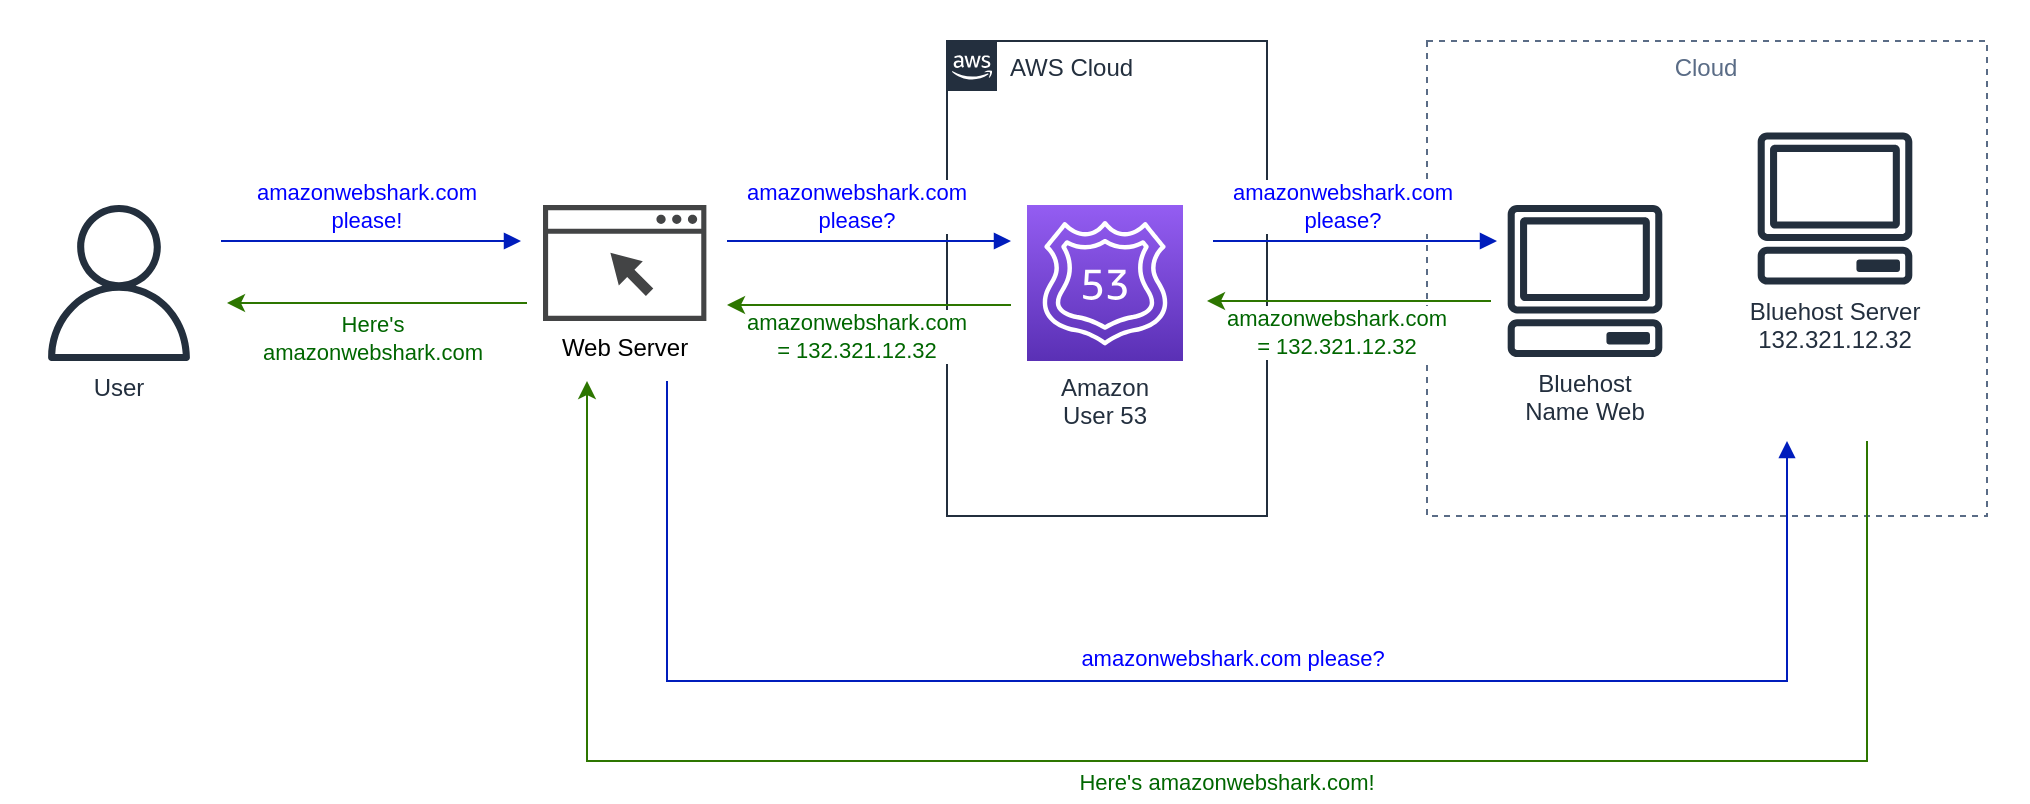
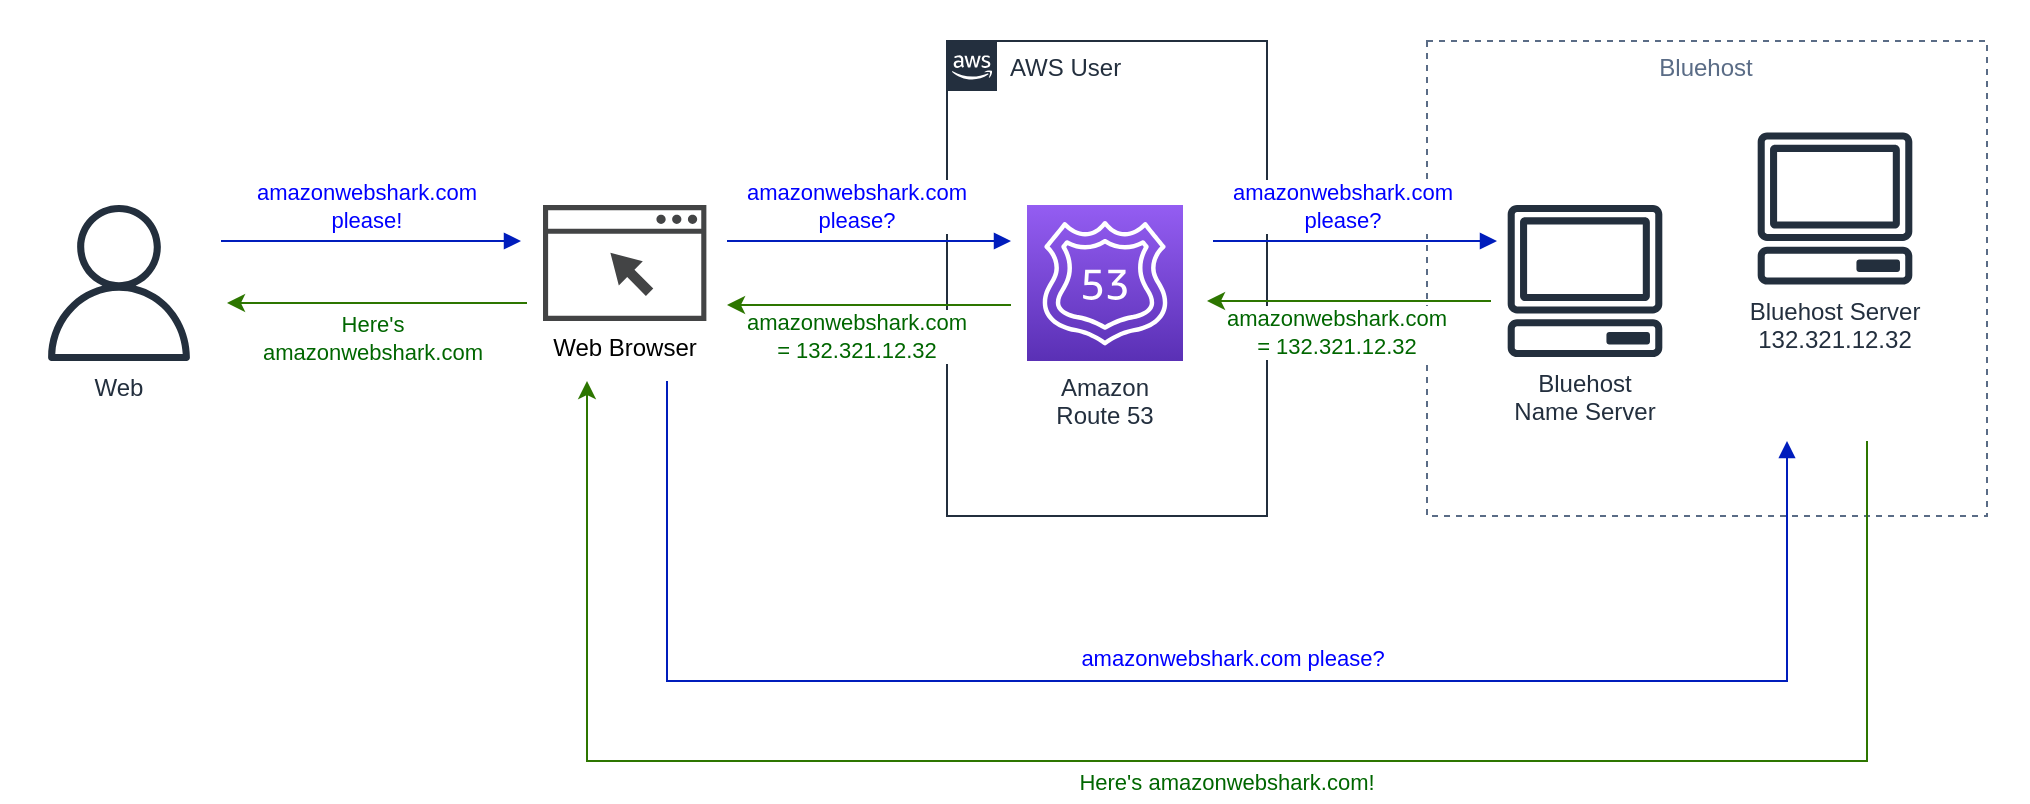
  <mxCell id="0" />
  <mxCell id="1" parent="0" />
- <mxCell id="2" value="Cloud" style="fillColor=none;strokeColor=#5A6C86;dashed=1;verticalAlign=top;fontStyle=0;fontColor=#5A6C86;" vertex="1" parent="1"><mxGeometry x="713" y="20" width="280" height="237.5" as="geometry" /></mxCell>
- <mxCell id="3" value="User" style="sketch=0;outlineConnect=0;fontColor=#232F3E;gradientColor=none;fillColor=#232F3D;strokeColor=none;dashed=0;verticalLabelPosition=bottom;verticalAlign=top;align=center;html=1;fontSize=12;fontStyle=0;aspect=fixed;pointerEvents=1;shape=mxgraph.aws4.user;" vertex="1" parent="1"><mxGeometry x="20" y="102" width="78" height="78" as="geometry" /></mxCell>
- <mxCell id="4" value="AWS Cloud" style="points=[[0,0],[0.25,0],[0.5,0],[0.75,0],[1,0],[1,0.25],[1,0.5],[1,0.75],[1,1],[0.75,1],[0.5,1],[0.25,1],[0,1],[0,0.75],[0,0.5],[0,0.25]];outlineConnect=0;gradientColor=none;html=1;whiteSpace=wrap;fontSize=12;fontStyle=0;container=1;pointerEvents=0;collapsible=0;recursiveResize=0;shape=mxgraph.aws4.group;grIcon=mxgraph.aws4.group_aws_cloud_alt;strokeColor=#232F3E;fillColor=none;verticalAlign=top;align=left;spacingLeft=30;fontColor=#232F3E;dashed=0;" vertex="1" parent="1"><mxGeometry x="473" y="20" width="160" height="237.5" as="geometry" /></mxCell>
- <mxCell id="5" value="Bluehost&lt;br&gt;Name Web" style="sketch=0;outlineConnect=0;fontColor=#232F3E;gradientColor=none;fillColor=#232F3D;strokeColor=none;dashed=0;verticalLabelPosition=bottom;verticalAlign=top;align=center;html=1;fontSize=12;fontStyle=0;aspect=fixed;pointerEvents=1;shape=mxgraph.aws4.client;" vertex="1" parent="1"><mxGeometry x="753" y="102" width="78" height="76" as="geometry" /></mxCell>
- <mxCell id="6" value="Web Server" style="sketch=0;pointerEvents=1;shadow=0;dashed=0;html=1;strokeColor=none;fillColor=#434445;aspect=fixed;labelPosition=center;verticalLabelPosition=bottom;verticalAlign=top;align=center;outlineConnect=0;shape=mxgraph.vvd.web_browser;" vertex="1" parent="1"><mxGeometry x="271" y="102" width="81.69" height="58" as="geometry" /></mxCell>
+ <mxCell id="2" value="Bluehost" style="fillColor=none;strokeColor=#5A6C86;dashed=1;verticalAlign=top;fontStyle=0;fontColor=#5A6C86;" vertex="1" parent="1"><mxGeometry x="713" y="20" width="280" height="237.5" as="geometry" /></mxCell>
+ <mxCell id="3" value="Web" style="sketch=0;outlineConnect=0;fontColor=#232F3E;gradientColor=none;fillColor=#232F3D;strokeColor=none;dashed=0;verticalLabelPosition=bottom;verticalAlign=top;align=center;html=1;fontSize=12;fontStyle=0;aspect=fixed;pointerEvents=1;shape=mxgraph.aws4.user;" vertex="1" parent="1"><mxGeometry x="20" y="102" width="78" height="78" as="geometry" /></mxCell>
+ <mxCell id="4" value="AWS User" style="points=[[0,0],[0.25,0],[0.5,0],[0.75,0],[1,0],[1,0.25],[1,0.5],[1,0.75],[1,1],[0.75,1],[0.5,1],[0.25,1],[0,1],[0,0.75],[0,0.5],[0,0.25]];outlineConnect=0;gradientColor=none;html=1;whiteSpace=wrap;fontSize=12;fontStyle=0;container=1;pointerEvents=0;collapsible=0;recursiveResize=0;shape=mxgraph.aws4.group;grIcon=mxgraph.aws4.group_aws_cloud_alt;strokeColor=#232F3E;fillColor=none;verticalAlign=top;align=left;spacingLeft=30;fontColor=#232F3E;dashed=0;" vertex="1" parent="1"><mxGeometry x="473" y="20" width="160" height="237.5" as="geometry" /></mxCell>
+ <mxCell id="5" value="Bluehost&lt;br&gt;Name Server" style="sketch=0;outlineConnect=0;fontColor=#232F3E;gradientColor=none;fillColor=#232F3D;strokeColor=none;dashed=0;verticalLabelPosition=bottom;verticalAlign=top;align=center;html=1;fontSize=12;fontStyle=0;aspect=fixed;pointerEvents=1;shape=mxgraph.aws4.client;" vertex="1" parent="1"><mxGeometry x="753" y="102" width="78" height="76" as="geometry" /></mxCell>
+ <mxCell id="6" value="Web Browser" style="sketch=0;pointerEvents=1;shadow=0;dashed=0;html=1;strokeColor=none;fillColor=#434445;aspect=fixed;labelPosition=center;verticalLabelPosition=bottom;verticalAlign=top;align=center;outlineConnect=0;shape=mxgraph.vvd.web_browser;" vertex="1" parent="1"><mxGeometry x="271" y="102" width="81.69" height="58" as="geometry" /></mxCell>
  <mxCell id="7" value="" style="edgeStyle=orthogonalEdgeStyle;html=1;endArrow=block;elbow=vertical;startArrow=none;endFill=1;strokeColor=#001DBC;rounded=0;fillColor=#0050ef;" edge="1" parent="1"><mxGeometry width="100" relative="1" as="geometry"><mxPoint x="110" y="120" as="sourcePoint" /><mxPoint x="260" y="120" as="targetPoint" /></mxGeometry></mxCell>
  <mxCell id="8" value="amazonwebshark.com &lt;br&gt;please!" style="edgeLabel;html=1;align=center;verticalAlign=middle;resizable=0;points=[];fontColor=#0000FF;" vertex="1" connectable="0" parent="7"><mxGeometry x="0.28" y="-2" relative="1" as="geometry"><mxPoint x="-24" y="-20" as="offset" /></mxGeometry></mxCell>
  <mxCell id="9" value="" style="edgeStyle=orthogonalEdgeStyle;html=1;endArrow=block;elbow=vertical;startArrow=none;endFill=1;strokeColor=#001DBC;rounded=0;fillColor=#0050ef;" edge="1" parent="1"><mxGeometry width="100" relative="1" as="geometry"><mxPoint x="606" y="120" as="sourcePoint" /><mxPoint x="748" y="120" as="targetPoint" /></mxGeometry></mxCell>
  <mxCell id="10" value="amazonwebshark.com &lt;br&gt;please?" style="edgeLabel;html=1;align=center;verticalAlign=middle;resizable=0;points=[];fontColor=#0000FF;" vertex="1" connectable="0" parent="9"><mxGeometry x="-0.22" y="-2" relative="1" as="geometry"><mxPoint x="9" y="-20" as="offset" /></mxGeometry></mxCell>
- <mxCell id="11" value="Amazon &lt;br&gt;User 53" style="sketch=0;points=[[0,0,0],[0.25,0,0],[0.5,0,0],[0.75,0,0],[1,0,0],[0,1,0],[0.25,1,0],[0.5,1,0],[0.75,1,0],[1,1,0],[0,0.25,0],[0,0.5,0],[0,0.75,0],[1,0.25,0],[1,0.5,0],[1,0.75,0]];outlineConnect=0;fontColor=#232F3E;gradientColor=#945DF2;gradientDirection=north;fillColor=#5A30B5;strokeColor=#ffffff;dashed=0;verticalLabelPosition=bottom;verticalAlign=top;align=center;html=1;fontSize=12;fontStyle=0;aspect=fixed;shape=mxgraph.aws4.resourceIcon;resIcon=mxgraph.aws4.route_53;" vertex="1" parent="1"><mxGeometry x="513" y="102" width="78" height="78" as="geometry" /></mxCell>
+ <mxCell id="11" value="Amazon &lt;br&gt;Route 53" style="sketch=0;points=[[0,0,0],[0.25,0,0],[0.5,0,0],[0.75,0,0],[1,0,0],[0,1,0],[0.25,1,0],[0.5,1,0],[0.75,1,0],[1,1,0],[0,0.25,0],[0,0.5,0],[0,0.75,0],[1,0.25,0],[1,0.5,0],[1,0.75,0]];outlineConnect=0;fontColor=#232F3E;gradientColor=#945DF2;gradientDirection=north;fillColor=#5A30B5;strokeColor=#ffffff;dashed=0;verticalLabelPosition=bottom;verticalAlign=top;align=center;html=1;fontSize=12;fontStyle=0;aspect=fixed;shape=mxgraph.aws4.resourceIcon;resIcon=mxgraph.aws4.route_53;" vertex="1" parent="1"><mxGeometry x="513" y="102" width="78" height="78" as="geometry" /></mxCell>
  <mxCell id="12" value="" style="edgeStyle=orthogonalEdgeStyle;html=1;endArrow=block;elbow=vertical;startArrow=none;endFill=1;strokeColor=#001DBC;rounded=0;fillColor=#0050ef;" edge="1" parent="1"><mxGeometry width="100" relative="1" as="geometry"><mxPoint x="363" y="120" as="sourcePoint" /><mxPoint x="505" y="120" as="targetPoint" /></mxGeometry></mxCell>
  <mxCell id="13" value="amazonwebshark.com &lt;br&gt;please?" style="edgeLabel;html=1;align=center;verticalAlign=middle;resizable=0;points=[];fontColor=#0000FF;" vertex="1" connectable="0" parent="12"><mxGeometry x="-0.22" y="-2" relative="1" as="geometry"><mxPoint x="9" y="-20" as="offset" /></mxGeometry></mxCell>
  <mxCell id="14" value="" style="edgeStyle=orthogonalEdgeStyle;html=1;endArrow=none;elbow=vertical;startArrow=classic;endFill=0;strokeColor=#2D7600;rounded=0;startFill=1;fillColor=#60a917;" edge="1" parent="1"><mxGeometry width="100" relative="1" as="geometry"><mxPoint x="603" y="150" as="sourcePoint" /><mxPoint x="745" y="150" as="targetPoint" /></mxGeometry></mxCell>
  <mxCell id="15" value="amazonwebshark.com &lt;br&gt;= 132.321.12.32" style="edgeLabel;html=1;align=center;verticalAlign=middle;resizable=0;points=[];fontColor=#006600;" vertex="1" connectable="0" parent="14"><mxGeometry x="-0.22" y="-2" relative="1" as="geometry"><mxPoint x="9" y="13" as="offset" /></mxGeometry></mxCell>
  <mxCell id="16" value="" style="edgeStyle=orthogonalEdgeStyle;html=1;endArrow=none;elbow=vertical;startArrow=classic;endFill=0;strokeColor=#2D7600;rounded=0;startFill=1;fillColor=#60a917;" edge="1" parent="1"><mxGeometry width="100" relative="1" as="geometry"><mxPoint x="363" y="152" as="sourcePoint" /><mxPoint x="505" y="152" as="targetPoint" /></mxGeometry></mxCell>
  <mxCell id="17" value="amazonwebshark.com &lt;br&gt;= 132.321.12.32" style="edgeLabel;html=1;align=center;verticalAlign=middle;resizable=0;points=[];fontColor=#006600;" vertex="1" connectable="0" parent="16"><mxGeometry x="-0.22" y="-2" relative="1" as="geometry"><mxPoint x="9" y="13" as="offset" /></mxGeometry></mxCell>
  <mxCell id="18" value="Bluehost Server&lt;br&gt;132.321.12.32" style="sketch=0;outlineConnect=0;fontColor=#232F3E;gradientColor=none;fillColor=#232F3D;strokeColor=none;dashed=0;verticalLabelPosition=bottom;verticalAlign=top;align=center;html=1;fontSize=12;fontStyle=0;aspect=fixed;pointerEvents=1;shape=mxgraph.aws4.client;" vertex="1" parent="1"><mxGeometry x="878" y="65.75" width="78" height="76" as="geometry" /></mxCell>
  <mxCell id="19" value="" style="edgeStyle=orthogonalEdgeStyle;html=1;endArrow=block;elbow=vertical;startArrow=none;endFill=1;strokeColor=#001DBC;rounded=0;fillColor=#0050ef;" edge="1" parent="1"><mxGeometry width="100" relative="1" as="geometry"><mxPoint x="333" y="190" as="sourcePoint" /><mxPoint x="893" y="220" as="targetPoint" /><Array as="points"><mxPoint x="333" y="340" /><mxPoint x="893" y="340" /><mxPoint x="893" y="220" /></Array></mxGeometry></mxCell>
  <mxCell id="20" value="amazonwebshark.com please?" style="edgeLabel;html=1;align=center;verticalAlign=middle;resizable=0;points=[];fontColor=#0000FF;" vertex="1" connectable="0" parent="19"><mxGeometry x="-0.22" y="-2" relative="1" as="geometry"><mxPoint x="108" y="-14" as="offset" /></mxGeometry></mxCell>
  <mxCell id="21" value="" style="edgeStyle=orthogonalEdgeStyle;html=1;endArrow=none;elbow=vertical;startArrow=classic;endFill=0;strokeColor=#2D7600;rounded=0;startFill=1;fillColor=#60a917;" edge="1" parent="1"><mxGeometry width="100" relative="1" as="geometry"><mxPoint x="113" y="151" as="sourcePoint" /><mxPoint x="263" y="151" as="targetPoint" /></mxGeometry></mxCell>
  <mxCell id="22" value="Here's &lt;br&gt;amazonwebshark.com" style="edgeLabel;html=1;align=center;verticalAlign=middle;resizable=0;points=[];fontColor=#006600;" vertex="1" connectable="0" parent="21"><mxGeometry x="0.28" y="-2" relative="1" as="geometry"><mxPoint x="-24" y="15" as="offset" /></mxGeometry></mxCell>
  <mxCell id="23" value="" style="group" vertex="1" connectable="0" parent="1"><mxGeometry x="293" y="220" width="640" height="160" as="geometry" /></mxCell>
  <mxCell id="24" value="" style="edgeStyle=orthogonalEdgeStyle;html=1;endArrow=none;elbow=vertical;startArrow=classic;endFill=0;strokeColor=#2D7600;rounded=0;startFill=1;fillColor=#60a917;" edge="1" parent="23" target="2"><mxGeometry width="100" relative="1" as="geometry"><mxPoint y="-30" as="sourcePoint" /><mxPoint x="600" y="40" as="targetPoint" /><Array as="points"><mxPoint y="160" /><mxPoint x="640" y="160" /></Array></mxGeometry></mxCell>
  <mxCell id="25" value="Here's amazonwebshark.com!" style="edgeLabel;html=1;align=center;verticalAlign=middle;resizable=0;points=[];fontColor=#006600;" vertex="1" connectable="0" parent="24"><mxGeometry x="-0.22" y="-2" relative="1" as="geometry"><mxPoint x="138" y="8" as="offset" /></mxGeometry></mxCell>
  <mxCell id="26" value="" style="endArrow=none;html=1;rounded=0;fillColor=#60a917;strokeColor=#2D7600;" edge="1" parent="23"><mxGeometry width="50" height="50" relative="1" as="geometry"><mxPoint x="640" y="40" as="sourcePoint" /><mxPoint x="640" as="targetPoint" /></mxGeometry></mxCell>
